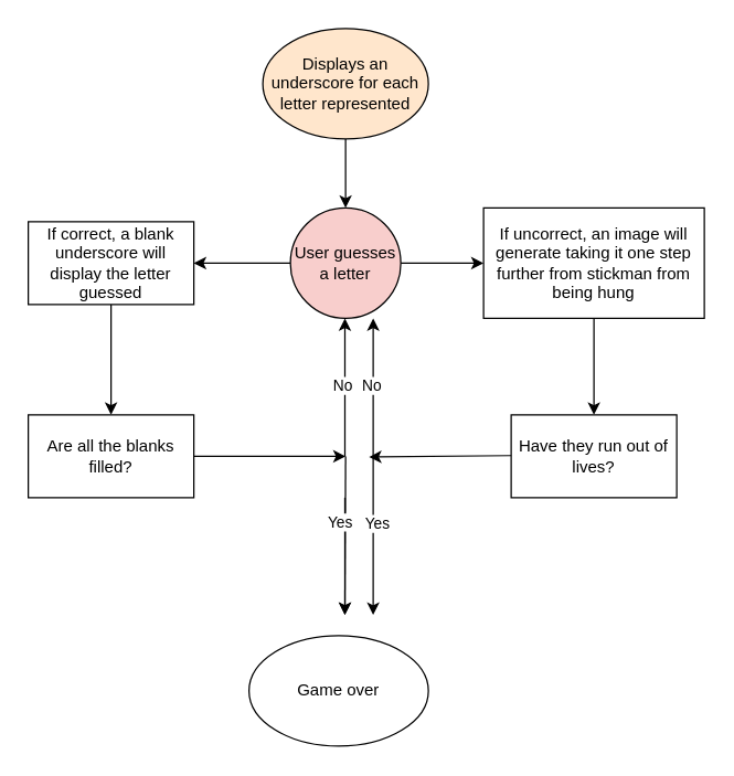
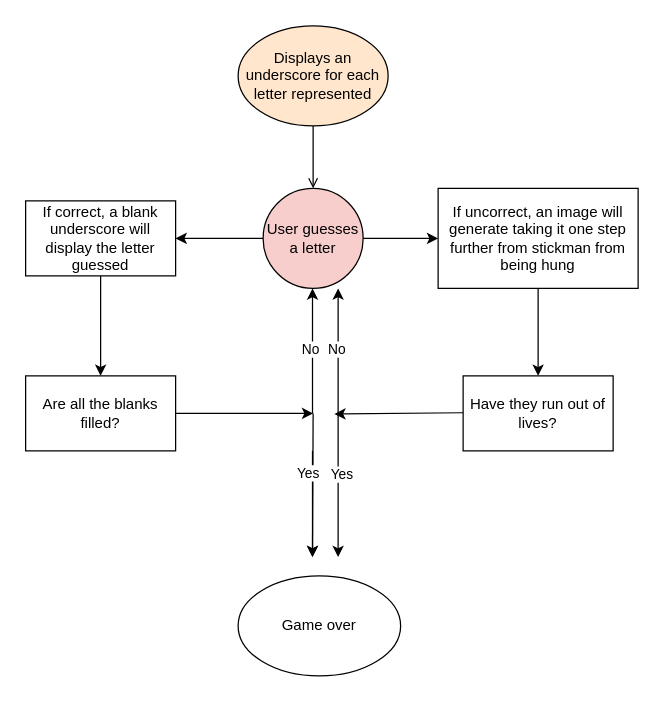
  <mxCell id="0" />
  <mxCell id="1" parent="0" />
- <mxCell id="2" value="" style="edgeStyle=orthogonalEdgeStyle;rounded=0;orthogonalLoop=1;jettySize=auto;html=1;" edge="1" parent="1" source="3" target="6"><mxGeometry relative="1" as="geometry" /></mxCell>
+ <mxCell id="2" value="" style="edgeStyle=orthogonalEdgeStyle;rounded=0;orthogonalLoop=1;jettySize=auto;html=1;endArrow=open;" edge="1" parent="1" source="3" target="6"><mxGeometry relative="1" as="geometry" /></mxCell>
  <mxCell id="3" value="Displays an underscore for each letter represented" style="ellipse;whiteSpace=wrap;html=1;fillColor=#ffe6cc;" vertex="1" parent="1"><mxGeometry x="190" y="20" width="120" height="80" as="geometry" /></mxCell>
  <mxCell id="4" value="" style="edgeStyle=orthogonalEdgeStyle;rounded=0;orthogonalLoop=1;jettySize=auto;html=1;" edge="1" parent="1" source="6" target="8"><mxGeometry relative="1" as="geometry" /></mxCell>
  <mxCell id="5" value="" style="edgeStyle=orthogonalEdgeStyle;rounded=0;orthogonalLoop=1;jettySize=auto;html=1;" edge="1" parent="1" source="6" target="10"><mxGeometry relative="1" as="geometry" /></mxCell>
  <mxCell id="6" value="User guesses a letter" style="ellipse;whiteSpace=wrap;html=1;fillColor=#f8cecc;" vertex="1" parent="1"><mxGeometry x="210" y="150" width="80" height="80" as="geometry" /></mxCell>
  <mxCell id="7" value="" style="edgeStyle=orthogonalEdgeStyle;rounded=0;orthogonalLoop=1;jettySize=auto;html=1;" edge="1" parent="1" source="8" target="12"><mxGeometry relative="1" as="geometry" /></mxCell>
  <mxCell id="8" value="If uncorrect, an image will generate taking it one step further from stickman from being hung" style="whiteSpace=wrap;html=1;" vertex="1" parent="1"><mxGeometry x="350" y="150" width="160" height="80" as="geometry" /></mxCell>
  <mxCell id="9" value="" style="edgeStyle=orthogonalEdgeStyle;rounded=0;orthogonalLoop=1;jettySize=auto;html=1;" edge="1" parent="1" source="10" target="11"><mxGeometry relative="1" as="geometry" /></mxCell>
  <mxCell id="10" value="If correct, a blank underscore will display the letter guessed" style="whiteSpace=wrap;html=1;" vertex="1" parent="1"><mxGeometry x="20" y="160" width="120" height="60" as="geometry" /></mxCell>
  <mxCell id="11" value="Are all the blanks filled?" style="whiteSpace=wrap;html=1;" vertex="1" parent="1"><mxGeometry x="20" y="300" width="120" height="60" as="geometry" /></mxCell>
  <mxCell id="12" value="Have they run out of lives?" style="whiteSpace=wrap;html=1;" vertex="1" parent="1"><mxGeometry x="370" y="300" width="120" height="60" as="geometry" /></mxCell>
  <mxCell id="13" value="" style="endArrow=classic;html=1;rounded=0;exitX=1;exitY=0.5;exitDx=0;exitDy=0;" edge="1" parent="1" source="11"><mxGeometry width="50" height="50" relative="1" as="geometry"><mxPoint x="200" y="390" as="sourcePoint" /><mxPoint x="250" y="330" as="targetPoint" /><Array as="points"><mxPoint x="140" y="330" /></Array></mxGeometry></mxCell>
  <mxCell id="14" value="" style="endArrow=classic;html=1;rounded=0;exitX=1;exitY=0.5;exitDx=0;exitDy=0;" edge="1" parent="1"><mxGeometry width="50" height="50" relative="1" as="geometry"><mxPoint x="249.5" y="330" as="sourcePoint" /><mxPoint x="249.5" y="230" as="targetPoint" /><Array as="points"><mxPoint x="249.5" y="330" /></Array></mxGeometry></mxCell>
  <mxCell id="15" value="No" style="edgeLabel;html=1;align=center;verticalAlign=middle;resizable=0;points=[];" vertex="1" connectable="0" parent="14"><mxGeometry x="0.04" y="3" relative="1" as="geometry"><mxPoint x="1" as="offset" /></mxGeometry></mxCell>
  <mxCell id="16" value="" style="endArrow=classic;html=1;rounded=0;exitX=0.025;exitY=0.65;exitDx=0;exitDy=0;exitPerimeter=0;" edge="1" parent="1"><mxGeometry width="50" height="50" relative="1" as="geometry"><mxPoint x="370" y="329.5" as="sourcePoint" /><mxPoint x="267" y="330.5" as="targetPoint" /><Array as="points" /></mxGeometry></mxCell>
  <mxCell id="17" value="" style="endArrow=classic;html=1;rounded=0;exitX=1;exitY=0.5;exitDx=0;exitDy=0;" edge="1" parent="1"><mxGeometry width="50" height="50" relative="1" as="geometry"><mxPoint x="270" y="330" as="sourcePoint" /><mxPoint x="270" y="230" as="targetPoint" /><Array as="points"><mxPoint x="270" y="330" /></Array></mxGeometry></mxCell>
  <mxCell id="18" value="No" style="edgeLabel;html=1;align=center;verticalAlign=middle;resizable=0;points=[];" vertex="1" connectable="0" parent="17"><mxGeometry x="0.04" y="3" relative="1" as="geometry"><mxPoint x="1" as="offset" /></mxGeometry></mxCell>
  <mxCell id="19" value="" style="endArrow=classic;html=1;rounded=0;" edge="1" parent="1"><mxGeometry width="50" height="50" relative="1" as="geometry"><mxPoint x="249.5" y="360" as="sourcePoint" /><mxPoint x="249.5" y="445" as="targetPoint" /></mxGeometry></mxCell>
  <mxCell id="20" value="" style="endArrow=classic;html=1;rounded=0;" edge="1" parent="1"><mxGeometry width="50" height="50" relative="1" as="geometry"><mxPoint x="250" y="330" as="sourcePoint" /><mxPoint x="249.5" y="445" as="targetPoint" /><Array as="points" /></mxGeometry></mxCell>
  <mxCell id="21" value="Yes" style="edgeLabel;html=1;align=center;verticalAlign=middle;resizable=0;points=[];" vertex="1" connectable="0" parent="20"><mxGeometry x="-0.165" y="-4" relative="1" as="geometry"><mxPoint as="offset" /></mxGeometry></mxCell>
  <mxCell id="22" value="" style="endArrow=classic;html=1;rounded=0;" edge="1" parent="1"><mxGeometry width="50" height="50" relative="1" as="geometry"><mxPoint x="270" y="330" as="sourcePoint" /><mxPoint x="270" y="445" as="targetPoint" /><Array as="points" /></mxGeometry></mxCell>
  <mxCell id="23" value="Yes" style="edgeLabel;html=1;align=center;verticalAlign=middle;resizable=0;points=[];" vertex="1" connectable="0" parent="22"><mxGeometry x="-0.165" y="2" relative="1" as="geometry"><mxPoint as="offset" /></mxGeometry></mxCell>
- <mxCell id="24" value="Game over" style="ellipse;whiteSpace=wrap;html=1;" vertex="1" parent="1"><mxGeometry x="180" y="460" width="130" height="80" as="geometry" /></mxCell>
+ <mxCell id="24" value="Game over" style="ellipse;whiteSpace=wrap;html=1;" vertex="1" parent="1"><mxGeometry x="190" y="460" width="130" height="80" as="geometry" /></mxCell>
